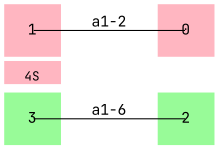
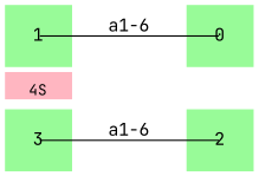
  graph {
    fontname="JetBrains Mono"
    nodesep=0.05
    rankdir=LR
    ranksep=0.8
    splines=false
    node [fillcolor=lightpink fixedsize=true fontname="JetBrains Mono" labelfontsize=12 scale=true shape=none style=filled]
    edge [fontname="JetBrains Mono" headclip=false labelangle=320.0 labeldistance=1.2 labelfontsize=12 tailclip=false]
    3 [fillcolor=palegreen height=0.7]
    n2 [fontsize=12 height=0.3 label="4S" labelloc=b shape=plaintext]
    2 [fillcolor=palegreen height=0.7]
-   0 [height=0.7]
-   1 [height=0.7]
+   0 [fillcolor=palegreen height=0.7]
+   1 [fillcolor=palegreen height=0.7]
    subgraph sub_1 {
      rank=same
      3
      n2
    }
    subgraph sub_2 {
      nodesep=0.2
      3
      n2
    }
    3 -- 2 [label="a1-6"]
    n2 -- 3 [style=invis headclip="" tailclip=""]
-   1 -- 0 [label="a1-2"]
+   1 -- 0 [label="a1-6"]
  }
